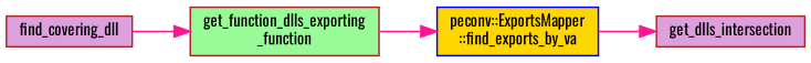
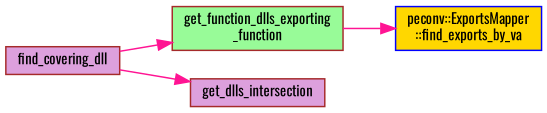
  digraph {
    fontname=Oswald
    rankdir=LR
    node [color=brown fillcolor=plum fontname=Oswald fontsize=10 shape=record style=filled]
    edge [color=deeppink fontname=Oswald fontsize=10 labelfontname=Helvetica labelfontsize=10 style=solid]
    n1 [height=0.2 label=find_covering_dll width=0.4]
    n2 [fillcolor=palegreen height=0.2 label="get_function_dlls_exporting\l_function" width=0.4]
    n3 [height=0.2 label=get_dlls_intersection width=0.4]
    n4 [color=blue fillcolor=gold height=0.2 label="peconv::ExportsMapper\l::find_exports_by_va" width=0.4]
    n1 -> n2
-   n4 -> n3
+   n1 -> n3
    n2 -> n4
  }
